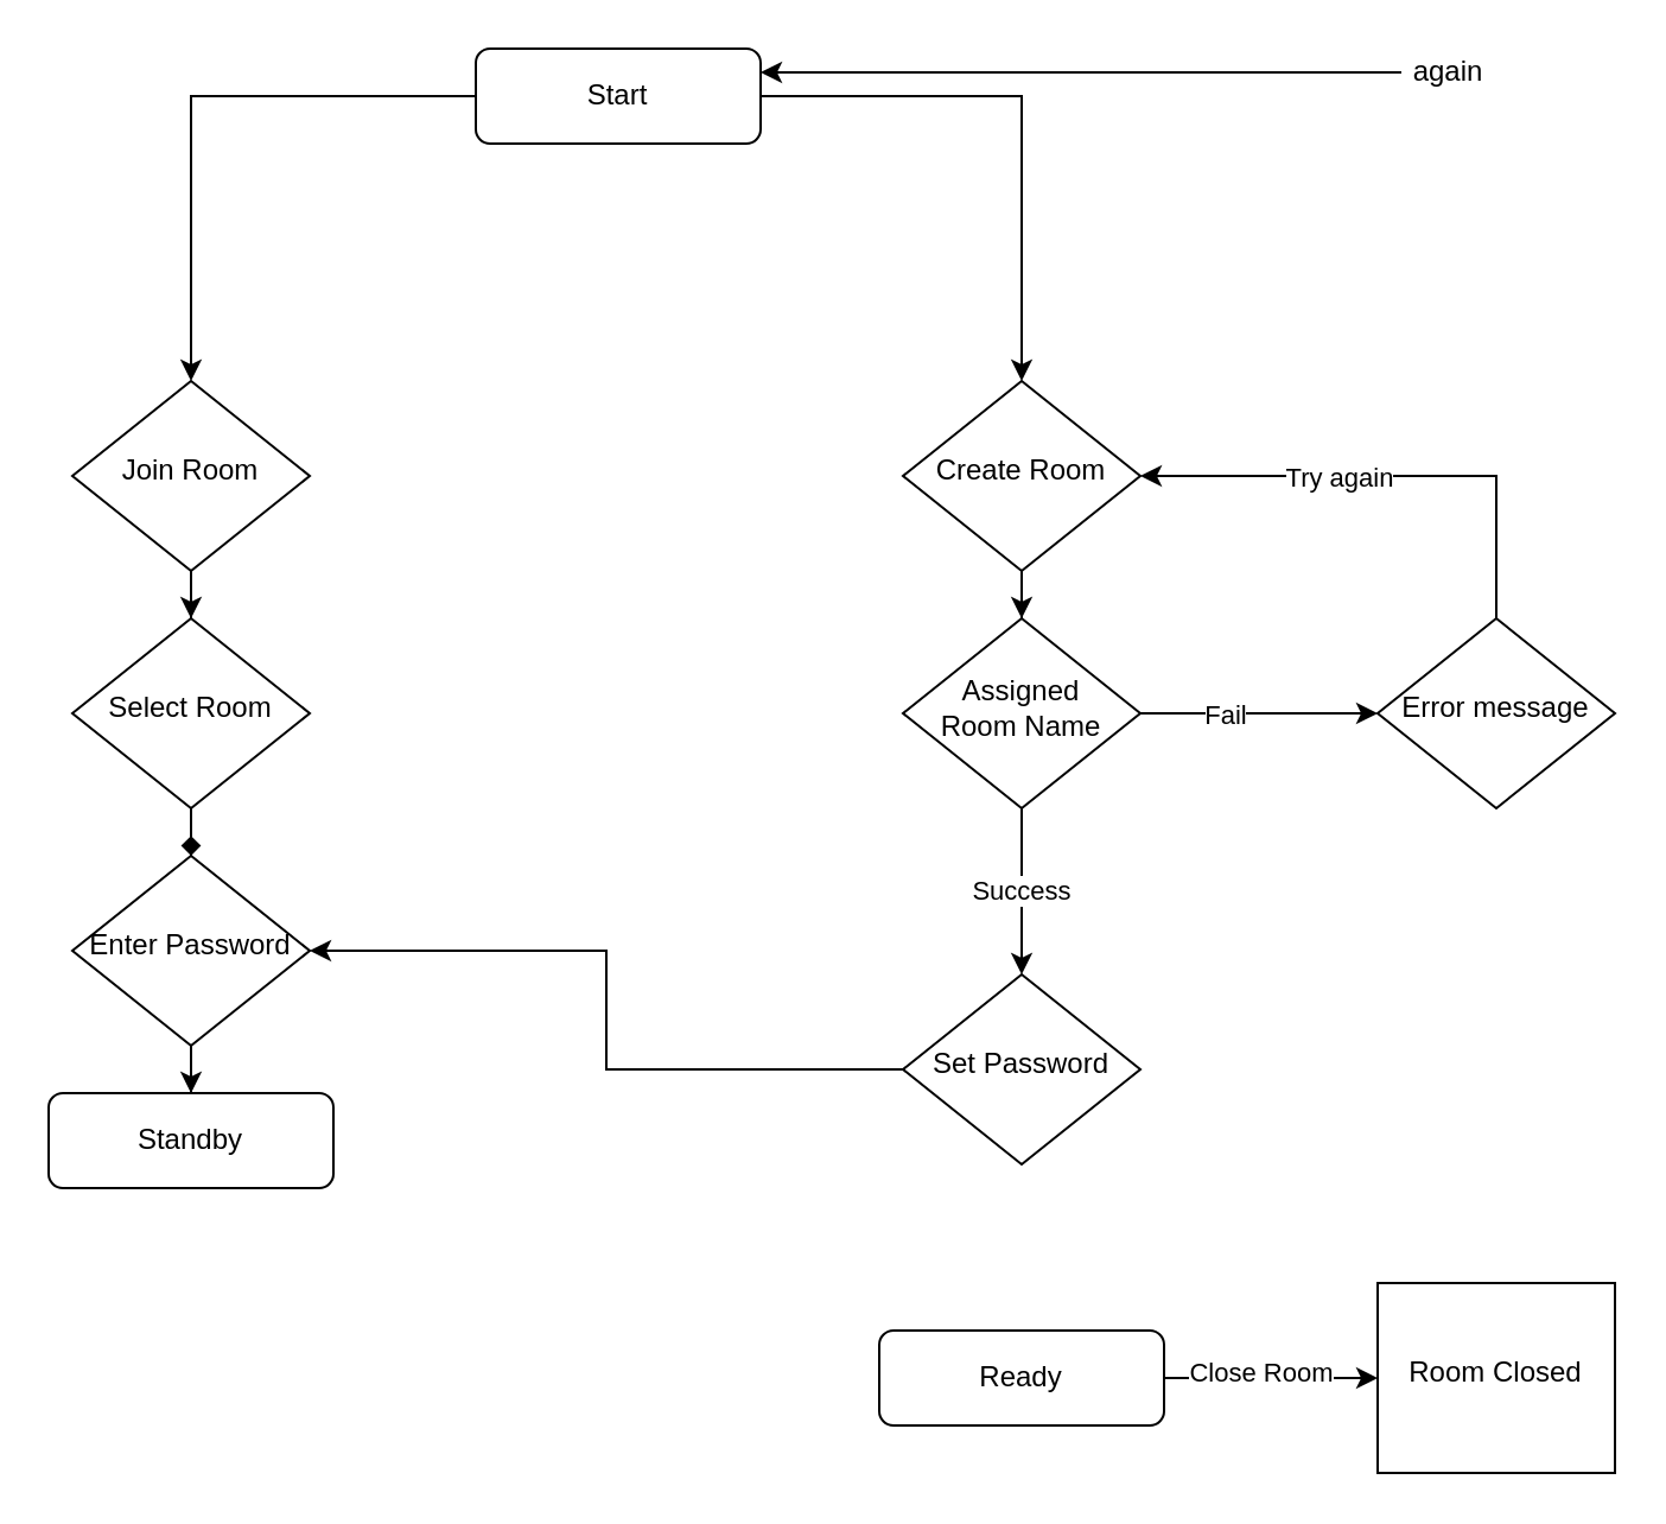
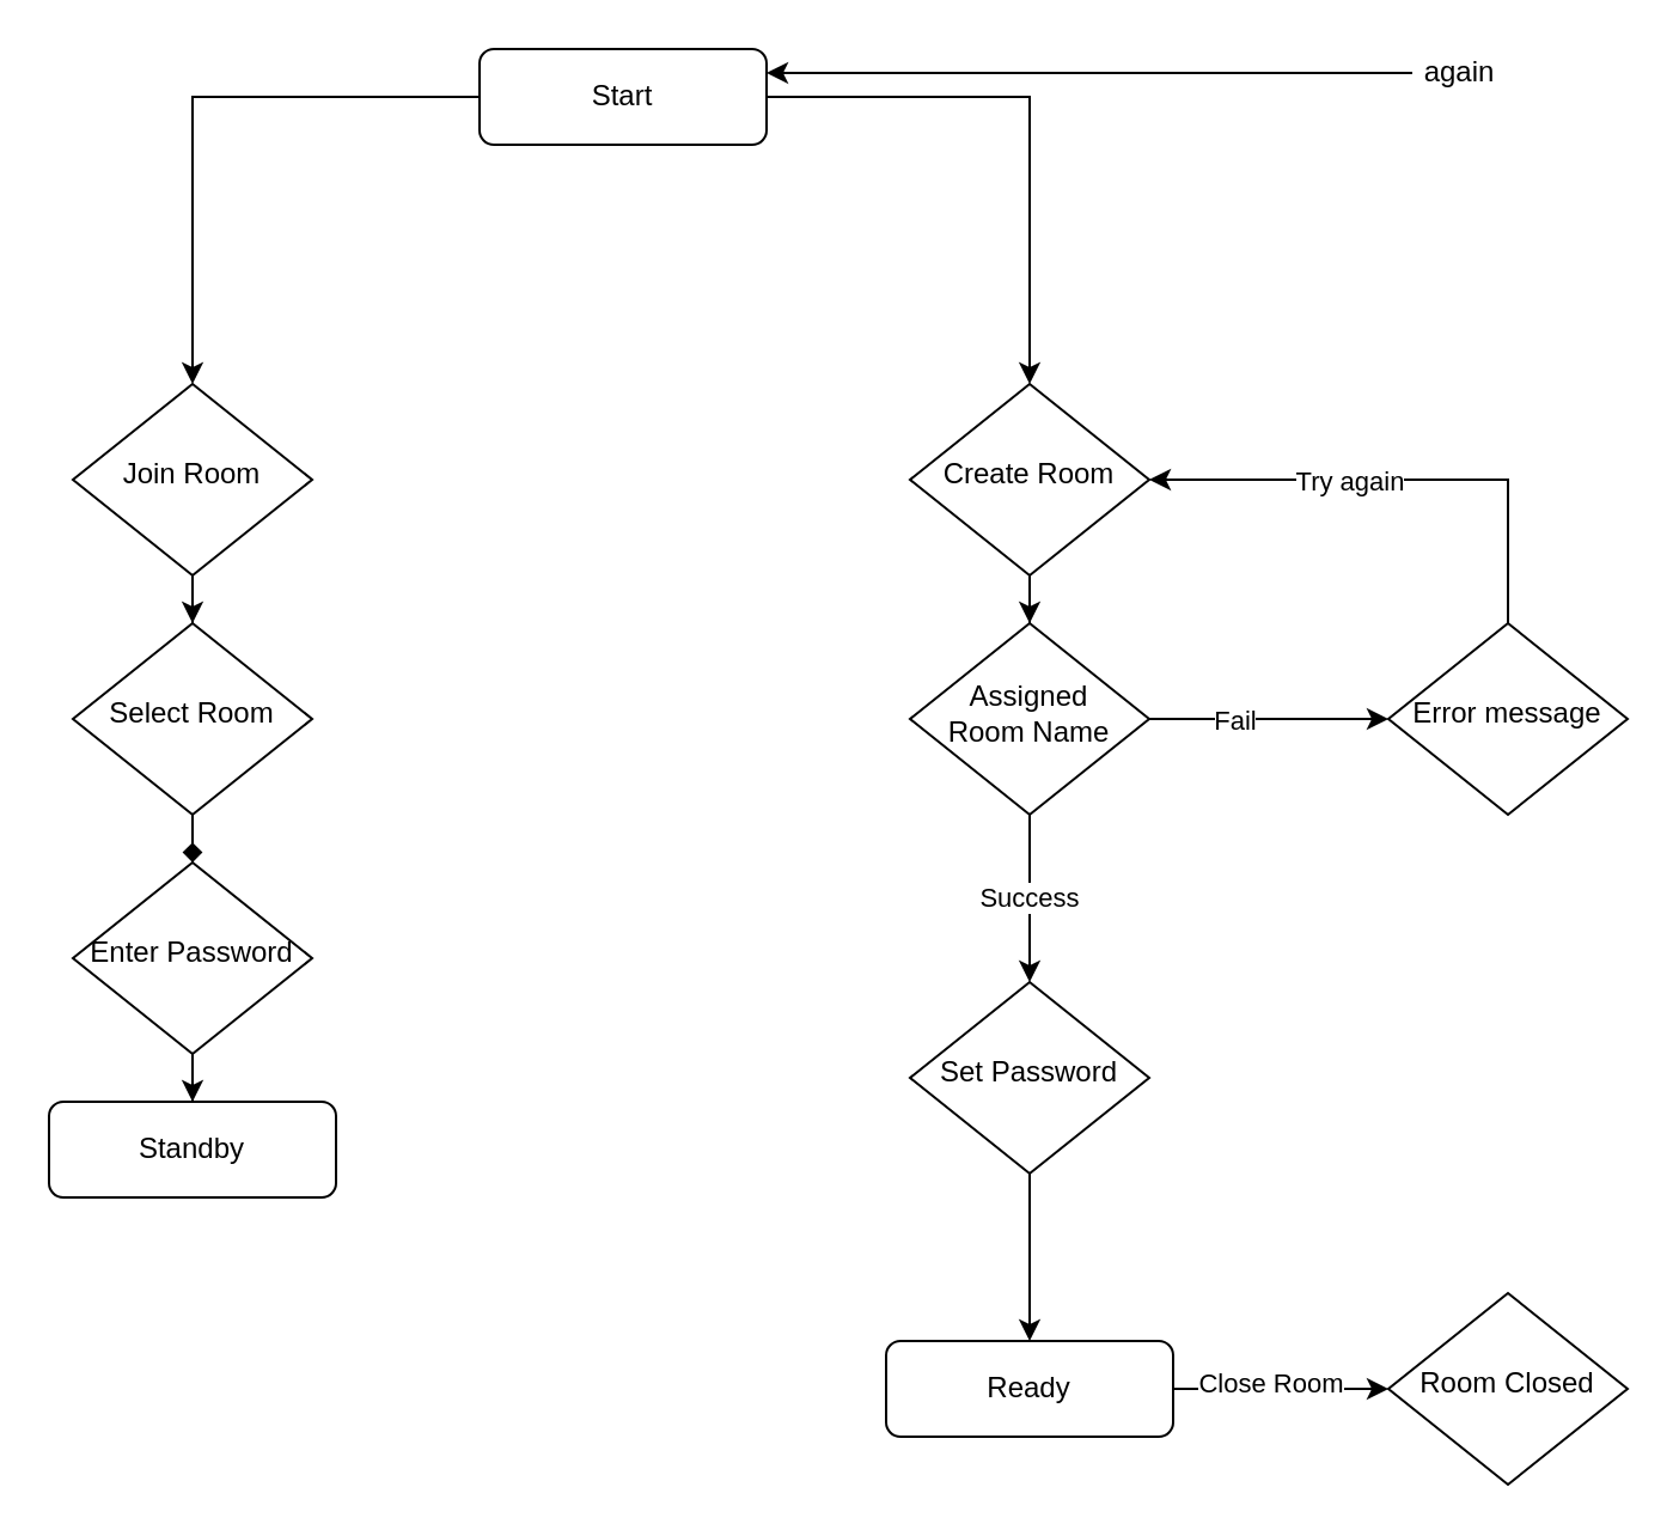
  <mxCell id="0" />
  <mxCell id="1" parent="0" />
  <mxCell id="2" style="edgeStyle=orthogonalEdgeStyle;rounded=0;orthogonalLoop=1;jettySize=auto;html=1;entryX=0.5;entryY=0;entryDx=0;entryDy=0;" parent="1" source="4" target="10" edge="1"><mxGeometry relative="1" as="geometry" /></mxCell>
  <mxCell id="3" style="edgeStyle=orthogonalEdgeStyle;rounded=0;orthogonalLoop=1;jettySize=auto;html=1;" parent="1" source="4" target="6" edge="1"><mxGeometry relative="1" as="geometry" /></mxCell>
  <mxCell id="4" value="Start" style="rounded=1;whiteSpace=wrap;html=1;fontSize=12;glass=0;strokeWidth=1;shadow=0;" parent="1" vertex="1"><mxGeometry x="200" y="20" width="120" height="40" as="geometry" /></mxCell>
  <mxCell id="5" style="edgeStyle=orthogonalEdgeStyle;rounded=0;orthogonalLoop=1;jettySize=auto;html=1;entryX=0.5;entryY=0;entryDx=0;entryDy=0;" parent="1" source="6" target="8" edge="1"><mxGeometry relative="1" as="geometry" /></mxCell>
  <mxCell id="6" value="Join Room" style="rhombus;whiteSpace=wrap;html=1;shadow=0;fontFamily=Helvetica;fontSize=12;align=center;strokeWidth=1;spacing=6;spacingTop=-4;" parent="1" vertex="1"><mxGeometry x="30" y="160" width="100" height="80" as="geometry" /></mxCell>
  <mxCell id="7" style="edgeStyle=orthogonalEdgeStyle;rounded=0;orthogonalLoop=1;jettySize=auto;html=1;entryX=0.5;entryY=0;entryDx=0;entryDy=0;endArrow=diamond;" parent="1" source="8" target="12" edge="1"><mxGeometry relative="1" as="geometry" /></mxCell>
  <mxCell id="8" value="Select Room" style="rhombus;whiteSpace=wrap;html=1;shadow=0;fontFamily=Helvetica;fontSize=12;align=center;strokeWidth=1;spacing=6;spacingTop=-4;" parent="1" vertex="1"><mxGeometry x="30" y="260" width="100" height="80" as="geometry" /></mxCell>
  <mxCell id="9" style="edgeStyle=orthogonalEdgeStyle;rounded=0;orthogonalLoop=1;jettySize=auto;html=1;entryX=0.5;entryY=0;entryDx=0;entryDy=0;" parent="1" source="10" target="17" edge="1"><mxGeometry relative="1" as="geometry" /></mxCell>
  <mxCell id="10" value="Create Room" style="rhombus;whiteSpace=wrap;html=1;shadow=0;fontFamily=Helvetica;fontSize=12;align=center;strokeWidth=1;spacing=6;spacingTop=-4;" parent="1" vertex="1"><mxGeometry x="380" y="160" width="100" height="80" as="geometry" /></mxCell>
  <mxCell id="11" style="edgeStyle=orthogonalEdgeStyle;rounded=0;orthogonalLoop=1;jettySize=auto;html=1;entryX=0.5;entryY=0;entryDx=0;entryDy=0;" parent="1" source="12" target="13" edge="1"><mxGeometry relative="1" as="geometry" /></mxCell>
  <mxCell id="12" value="Enter Password" style="rhombus;whiteSpace=wrap;html=1;shadow=0;fontFamily=Helvetica;fontSize=12;align=center;strokeWidth=1;spacing=6;spacingTop=-4;" parent="1" vertex="1"><mxGeometry x="30" y="360" width="100" height="80" as="geometry" /></mxCell>
  <mxCell id="13" value="Standby" style="rounded=1;whiteSpace=wrap;html=1;fontSize=12;glass=0;strokeWidth=1;shadow=0;" parent="1" vertex="1"><mxGeometry x="20" y="460" width="120" height="40" as="geometry" /></mxCell>
  <mxCell id="14" value="Success" style="edgeStyle=orthogonalEdgeStyle;rounded=0;orthogonalLoop=1;jettySize=auto;html=1;entryX=0.5;entryY=0;entryDx=0;entryDy=0;" parent="1" source="17" target="19" edge="1"><mxGeometry relative="1" as="geometry" /></mxCell>
  <mxCell id="15" style="edgeStyle=orthogonalEdgeStyle;rounded=0;orthogonalLoop=1;jettySize=auto;html=1;entryX=0;entryY=0.5;entryDx=0;entryDy=0;" parent="1" source="17" target="25" edge="1"><mxGeometry relative="1" as="geometry" /></mxCell>
  <mxCell id="16" value="Fail" style="edgeLabel;html=1;align=center;verticalAlign=middle;resizable=0;points=[];" parent="15" vertex="1" connectable="0"><mxGeometry x="-0.294" relative="1" as="geometry"><mxPoint as="offset" /></mxGeometry></mxCell>
  <mxCell id="17" value="Assigned&lt;br&gt;Room Name" style="rhombus;whiteSpace=wrap;html=1;shadow=0;fontFamily=Helvetica;fontSize=12;align=center;strokeWidth=1;spacing=6;spacingTop=-4;" parent="1" vertex="1"><mxGeometry x="380" y="260" width="100" height="80" as="geometry" /></mxCell>
- <mxCell id="18" style="edgeStyle=orthogonalEdgeStyle;rounded=0;orthogonalLoop=1;jettySize=auto;html=1;" parent="1" source="19" target="12" edge="1"><mxGeometry relative="1" as="geometry" /></mxCell>
+ <mxCell id="18" style="edgeStyle=orthogonalEdgeStyle;rounded=0;orthogonalLoop=1;jettySize=auto;html=1;entryX=0.5;entryY=0;entryDx=0;entryDy=0;" parent="1" source="19" target="22" edge="1"><mxGeometry relative="1" as="geometry" /></mxCell>
  <mxCell id="19" value="Set Password" style="rhombus;whiteSpace=wrap;html=1;shadow=0;fontFamily=Helvetica;fontSize=12;align=center;strokeWidth=1;spacing=6;spacingTop=-4;" parent="1" vertex="1"><mxGeometry x="380" y="410" width="100" height="80" as="geometry" /></mxCell>
  <mxCell id="20" style="edgeStyle=orthogonalEdgeStyle;rounded=0;orthogonalLoop=1;jettySize=auto;html=1;entryX=0;entryY=0.5;entryDx=0;entryDy=0;" parent="1" source="22" target="28" edge="1"><mxGeometry relative="1" as="geometry" /></mxCell>
  <mxCell id="21" value="Close Room" style="edgeLabel;html=1;align=center;verticalAlign=middle;resizable=0;points=[];" parent="20" vertex="1" connectable="0"><mxGeometry x="-0.12" y="3" relative="1" as="geometry"><mxPoint as="offset" /></mxGeometry></mxCell>
  <mxCell id="22" value="Ready" style="rounded=1;whiteSpace=wrap;html=1;fontSize=12;glass=0;strokeWidth=1;shadow=0;" parent="1" vertex="1"><mxGeometry x="370" y="560" width="120" height="40" as="geometry" /></mxCell>
  <mxCell id="23" style="edgeStyle=orthogonalEdgeStyle;rounded=0;orthogonalLoop=1;jettySize=auto;html=1;exitX=0.5;exitY=0;exitDx=0;exitDy=0;entryX=1;entryY=0.5;entryDx=0;entryDy=0;" parent="1" source="25" target="10" edge="1"><mxGeometry relative="1" as="geometry" /></mxCell>
  <mxCell id="24" value="Try again" style="edgeLabel;html=1;align=center;verticalAlign=middle;resizable=0;points=[];" parent="23" vertex="1" connectable="0"><mxGeometry x="0.098" relative="1" as="geometry"><mxPoint x="-12" as="offset" /></mxGeometry></mxCell>
  <mxCell id="25" value="Error message" style="rhombus;whiteSpace=wrap;html=1;shadow=0;fontFamily=Helvetica;fontSize=12;align=center;strokeWidth=1;spacing=6;spacingTop=-4;" parent="1" vertex="1"><mxGeometry x="580" y="260" width="100" height="80" as="geometry" /></mxCell>
  <mxCell id="26" style="edgeStyle=orthogonalEdgeStyle;rounded=0;orthogonalLoop=1;jettySize=auto;html=1;entryX=1;entryY=0.25;entryDx=0;entryDy=0;" parent="1" source="27" target="4" edge="1"><mxGeometry relative="1" as="geometry" /></mxCell>
  <mxCell id="27" value="again" style="text;html=1;strokeColor=none;fillColor=none;align=center;verticalAlign=middle;whiteSpace=wrap;rounded=0;" parent="1" vertex="1"><mxGeometry x="590" y="20" width="40" height="20" as="geometry" /></mxCell>
- <mxCell id="28" value="Room Closed" style="whiteSpace=wrap;html=1;shadow=0;fontFamily=Helvetica;fontSize=12;align=center;strokeWidth=1;spacing=6;spacingTop=-4;rounded=0;" parent="1" vertex="1"><mxGeometry x="580" y="540" width="100" height="80" as="geometry" /></mxCell>
+ <mxCell id="28" value="Room Closed" style="rhombus;whiteSpace=wrap;html=1;shadow=0;fontFamily=Helvetica;fontSize=12;align=center;strokeWidth=1;spacing=6;spacingTop=-4;" parent="1" vertex="1"><mxGeometry x="580" y="540" width="100" height="80" as="geometry" /></mxCell>
